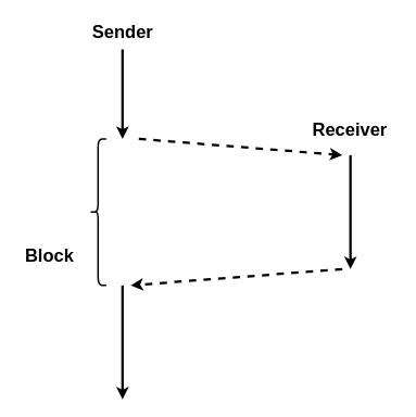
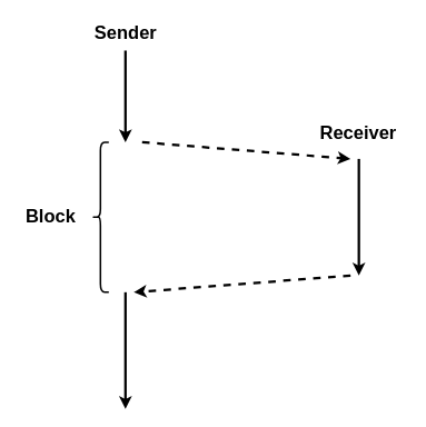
  <mxCell id="0" />
  <mxCell id="1" parent="0" />
  <mxCell id="2" value="" style="endArrow=classic;html=1;rounded=0;strokeWidth=3;" edge="1" parent="1"><mxGeometry width="50" height="50" relative="1" as="geometry"><mxPoint x="150" y="350" as="sourcePoint" /><mxPoint x="150" y="490" as="targetPoint" /></mxGeometry></mxCell>
  <mxCell id="3" value="" style="endArrow=classic;html=1;rounded=0;strokeWidth=3;" edge="1" parent="1"><mxGeometry width="50" height="50" relative="1" as="geometry"><mxPoint x="150" y="60" as="sourcePoint" /><mxPoint x="150" y="170" as="targetPoint" /></mxGeometry></mxCell>
  <mxCell id="4" value="" style="endArrow=classic;html=1;rounded=0;strokeWidth=3;" edge="1" parent="1"><mxGeometry width="50" height="50" relative="1" as="geometry"><mxPoint x="430" y="190" as="sourcePoint" /><mxPoint x="430" y="330" as="targetPoint" /></mxGeometry></mxCell>
  <mxCell id="5" value="" style="endArrow=classic;html=1;rounded=0;strokeWidth=3;dashed=1;" edge="1" parent="1"><mxGeometry width="50" height="50" relative="1" as="geometry"><mxPoint x="170" y="170" as="sourcePoint" /><mxPoint x="420" y="190" as="targetPoint" /></mxGeometry></mxCell>
  <mxCell id="6" value="" style="endArrow=classic;html=1;rounded=0;dashed=1;strokeWidth=3;" edge="1" parent="1"><mxGeometry width="50" height="50" relative="1" as="geometry"><mxPoint x="420" y="330" as="sourcePoint" /><mxPoint x="160" y="350" as="targetPoint" /></mxGeometry></mxCell>
  <mxCell id="7" value="&lt;font style=&quot;font-size: 22px;&quot;&gt;&lt;b&gt;Sender&lt;/b&gt;&lt;/font&gt;" style="text;html=1;align=center;verticalAlign=middle;resizable=0;points=[];autosize=1;strokeColor=none;fillColor=none;" vertex="1" parent="1"><mxGeometry x="100" y="20" width="100" height="40" as="geometry" /></mxCell>
  <mxCell id="8" value="&lt;span style=&quot;font-size: 22px;&quot;&gt;&lt;b&gt;Receiver&lt;/b&gt;&lt;/span&gt;" style="text;html=1;align=center;verticalAlign=middle;resizable=0;points=[];autosize=1;strokeColor=none;fillColor=none;" vertex="1" parent="1"><mxGeometry x="369" y="140" width="120" height="40" as="geometry" /></mxCell>
  <mxCell id="9" value="" style="shape=curlyBracket;whiteSpace=wrap;html=1;rounded=1;fontSize=22;strokeWidth=2;" vertex="1" parent="1"><mxGeometry x="110" y="170" width="20" height="180" as="geometry" /></mxCell>
- <mxCell id="10" value="&lt;b&gt;Block&lt;/b&gt;" style="text;html=1;align=center;verticalAlign=middle;resizable=0;points=[];autosize=1;strokeColor=none;fillColor=none;fontSize=22;" vertex="1" parent="1"><mxGeometry x="20" y="295" width="80" height="40" as="geometry" /></mxCell>
+ <mxCell id="10" value="&lt;b&gt;Block&lt;/b&gt;" style="text;html=1;align=center;verticalAlign=middle;resizable=0;points=[];autosize=1;strokeColor=none;fillColor=none;fontSize=22;" vertex="1" parent="1"><mxGeometry x="20" y="240" width="80" height="40" as="geometry" /></mxCell>
